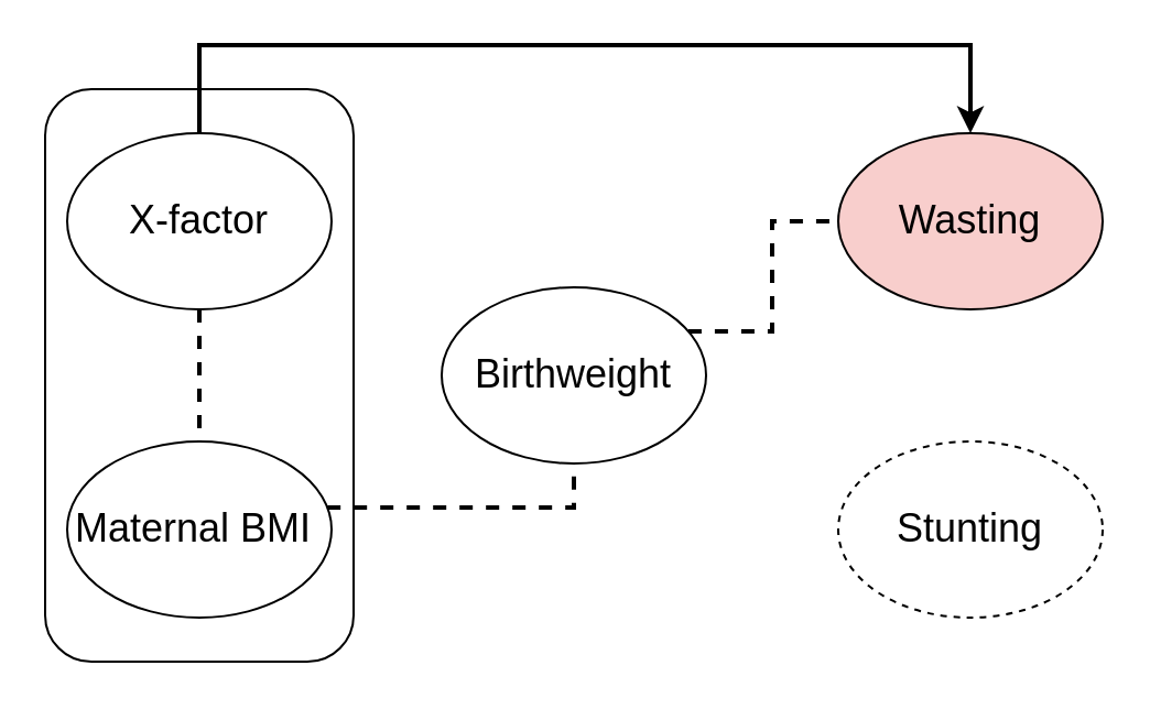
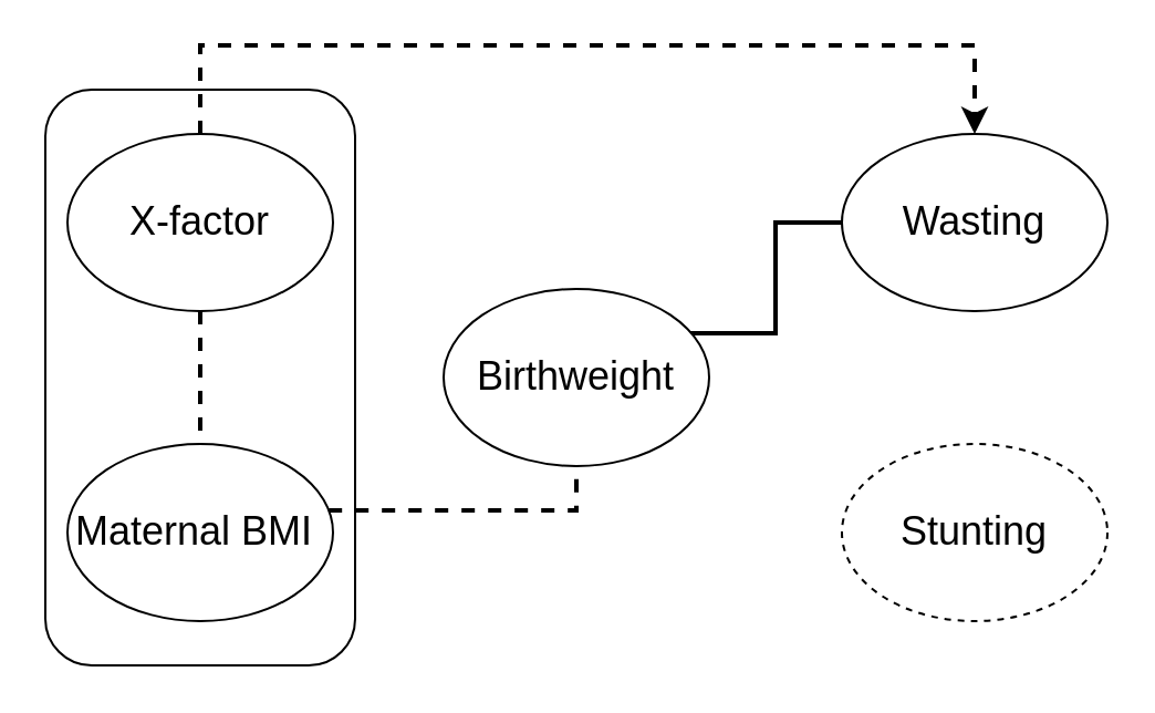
  <mxCell id="0" />
  <mxCell id="1" parent="0" />
  <mxCell id="2" value="" style="rounded=1;whiteSpace=wrap;html=1;fontSize=18;strokeWidth=1;" vertex="1" parent="1"><mxGeometry x="20" y="40" width="140" height="260" as="geometry" /></mxCell>
  <mxCell id="3" style="edgeStyle=orthogonalEdgeStyle;rounded=0;orthogonalLoop=1;jettySize=auto;html=1;exitX=0.5;exitY=1;exitDx=0;exitDy=0;entryX=0.5;entryY=0;entryDx=0;entryDy=0;strokeColor=default;endArrow=none;endFill=0;dashed=1;fontSize=18;strokeWidth=2;" edge="1" parent="1" source="5" target="7"><mxGeometry relative="1" as="geometry" /></mxCell>
- <mxCell id="4" style="edgeStyle=orthogonalEdgeStyle;rounded=0;orthogonalLoop=1;jettySize=auto;html=1;entryX=0.5;entryY=0;entryDx=0;entryDy=0;fontSize=18;endArrow=classic;endFill=1;strokeColor=default;strokeWidth=2;" edge="1" parent="1" source="5" target="11"><mxGeometry relative="1" as="geometry"><Array as="points"><mxPoint x="90" y="20" /><mxPoint x="440" y="20" /></Array></mxGeometry></mxCell>
+ <mxCell id="4" style="edgeStyle=orthogonalEdgeStyle;rounded=0;orthogonalLoop=1;jettySize=auto;html=1;entryX=0.5;entryY=0;entryDx=0;entryDy=0;fontSize=18;endArrow=classic;endFill=1;strokeColor=default;strokeWidth=2;dashed=1;" edge="1" parent="1" source="5" target="11"><mxGeometry relative="1" as="geometry"><Array as="points"><mxPoint x="90" y="20" /><mxPoint x="440" y="20" /></Array></mxGeometry></mxCell>
  <mxCell id="5" value="X-factor" style="ellipse;whiteSpace=wrap;html=1;fontSize=18;strokeWidth=1;" vertex="1" parent="1"><mxGeometry x="30" y="60" width="120" height="80" as="geometry" /></mxCell>
  <mxCell id="6" style="edgeStyle=orthogonalEdgeStyle;rounded=0;orthogonalLoop=1;jettySize=auto;html=1;entryX=0.5;entryY=1;entryDx=0;entryDy=0;dashed=1;endArrow=none;endFill=0;strokeColor=default;fontSize=18;strokeWidth=2;" edge="1" parent="1" source="7" target="9"><mxGeometry relative="1" as="geometry"><Array as="points"><mxPoint x="260" y="230" /></Array></mxGeometry></mxCell>
  <mxCell id="7" value="Maternal BMI&amp;nbsp;" style="ellipse;whiteSpace=wrap;html=1;fontSize=18;strokeWidth=1;" vertex="1" parent="1"><mxGeometry x="30" y="200" width="120" height="80" as="geometry" /></mxCell>
- <mxCell id="8" style="edgeStyle=orthogonalEdgeStyle;rounded=0;orthogonalLoop=1;jettySize=auto;html=1;entryX=0;entryY=0.5;entryDx=0;entryDy=0;dashed=1;endArrow=none;endFill=0;strokeColor=default;exitX=0.833;exitY=0.25;exitDx=0;exitDy=0;exitPerimeter=0;fontSize=18;strokeWidth=2;" edge="1" parent="1" source="9" target="11"><mxGeometry relative="1" as="geometry" /></mxCell>
+ <mxCell id="8" style="edgeStyle=orthogonalEdgeStyle;rounded=0;orthogonalLoop=1;jettySize=auto;html=1;entryX=0;entryY=0.5;entryDx=0;entryDy=0;dashed=0;endArrow=none;endFill=0;strokeColor=default;exitX=0.833;exitY=0.25;exitDx=0;exitDy=0;exitPerimeter=0;fontSize=18;strokeWidth=2;" edge="1" parent="1" source="9" target="11"><mxGeometry relative="1" as="geometry" /></mxCell>
  <mxCell id="9" value="Birthweight" style="ellipse;whiteSpace=wrap;html=1;fontSize=18;strokeWidth=1;" vertex="1" parent="1"><mxGeometry x="200" y="130" width="120" height="80" as="geometry" /></mxCell>
  <mxCell id="10" value="Stunting" style="ellipse;whiteSpace=wrap;html=1;fontSize=18;strokeWidth=1;dashed=1;" vertex="1" parent="1"><mxGeometry x="380" y="200" width="120" height="80" as="geometry" /></mxCell>
- <mxCell id="11" value="Wasting" style="ellipse;whiteSpace=wrap;html=1;fontSize=18;strokeWidth=1;fillColor=#f8cecc;" vertex="1" parent="1"><mxGeometry x="380" y="60" width="120" height="80" as="geometry" /></mxCell>
+ <mxCell id="11" value="Wasting" style="ellipse;whiteSpace=wrap;html=1;fontSize=18;strokeWidth=1;" vertex="1" parent="1"><mxGeometry x="380" y="60" width="120" height="80" as="geometry" /></mxCell>
